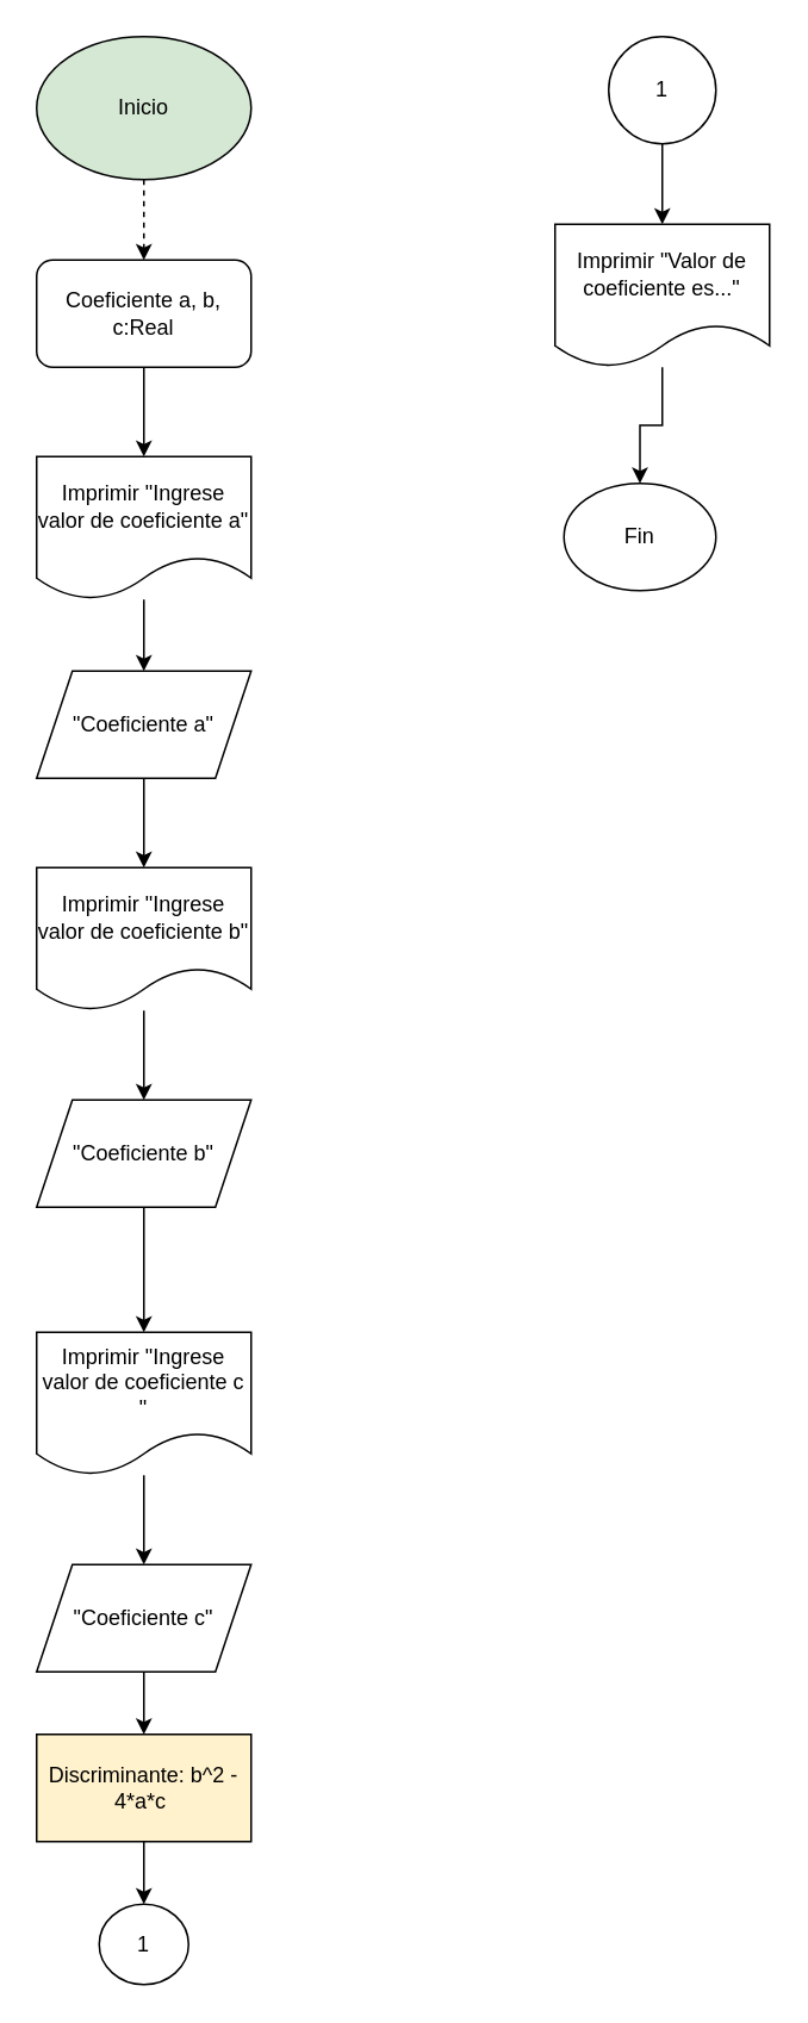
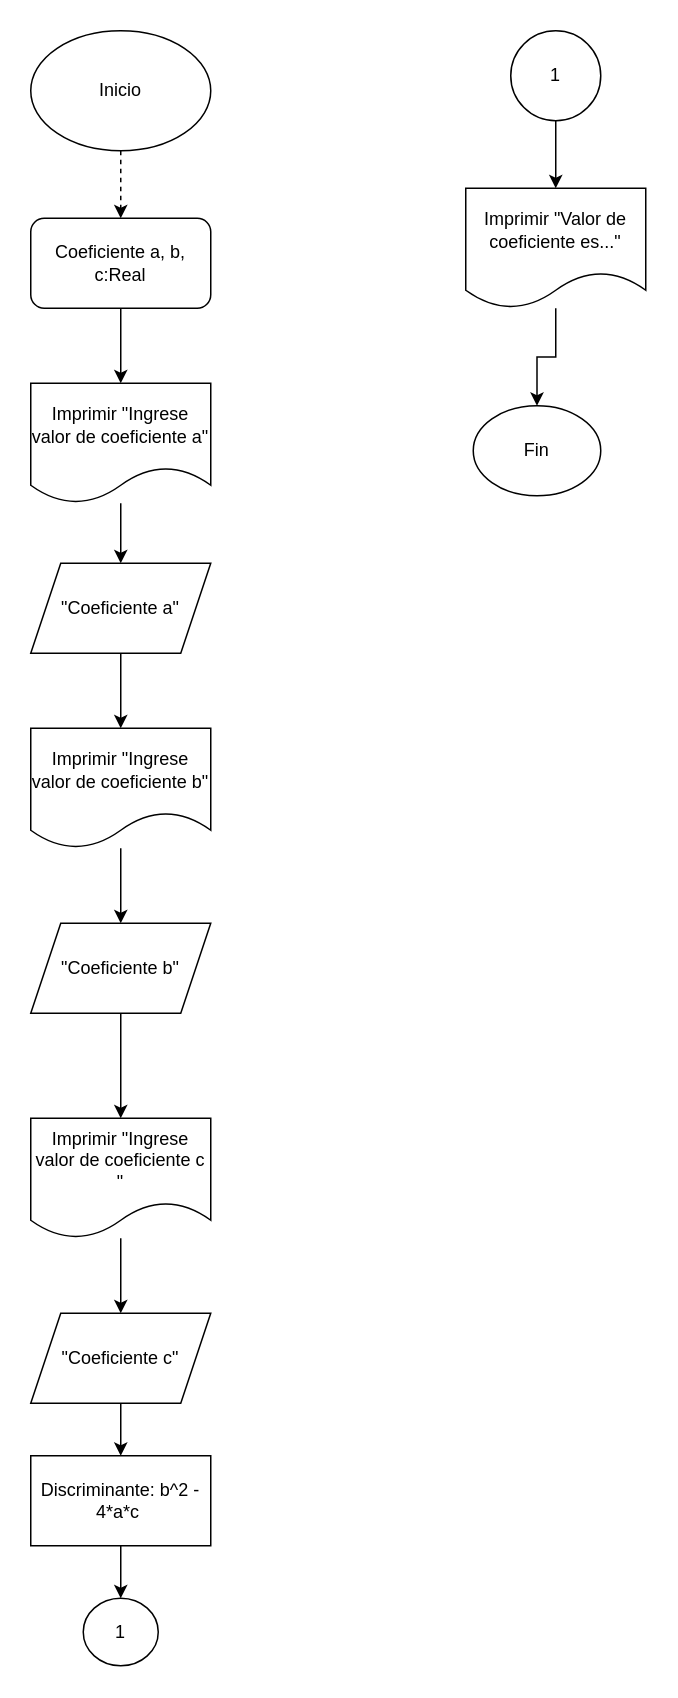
  <mxCell id="0" />
  <mxCell id="1" parent="0" />
  <mxCell id="2" value="" style="edgeStyle=orthogonalEdgeStyle;rounded=0;orthogonalLoop=1;jettySize=auto;html=1;dashed=1;" edge="1" parent="1" source="20" target="4"><mxGeometry relative="1" as="geometry"><mxPoint x="80" y="85" as="sourcePoint" /></mxGeometry></mxCell>
  <mxCell id="3" value="" style="edgeStyle=orthogonalEdgeStyle;rounded=0;orthogonalLoop=1;jettySize=auto;html=1;" edge="1" parent="1" source="4" target="6"><mxGeometry relative="1" as="geometry" /></mxCell>
  <mxCell id="4" value="Coeficiente a, b, c:Real" style="whiteSpace=wrap;html=1;rounded=1;" vertex="1" parent="1"><mxGeometry x="20" y="145" width="120" height="60" as="geometry" /></mxCell>
  <mxCell id="5" value="" style="edgeStyle=orthogonalEdgeStyle;rounded=0;orthogonalLoop=1;jettySize=auto;html=1;" edge="1" parent="1" source="6" target="8"><mxGeometry relative="1" as="geometry" /></mxCell>
  <mxCell id="6" value="Imprimir &quot;Ingrese valor de coeficiente a&quot;" style="shape=document;whiteSpace=wrap;html=1;boundedLbl=1;" vertex="1" parent="1"><mxGeometry x="20" y="255" width="120" height="80" as="geometry" /></mxCell>
  <mxCell id="7" value="" style="edgeStyle=orthogonalEdgeStyle;rounded=0;orthogonalLoop=1;jettySize=auto;html=1;" edge="1" parent="1" source="8" target="10"><mxGeometry relative="1" as="geometry" /></mxCell>
  <mxCell id="8" value="&lt;div&gt;&quot;Coeficiente a&quot;&lt;/div&gt;" style="shape=parallelogram;perimeter=parallelogramPerimeter;whiteSpace=wrap;html=1;fixedSize=1;" vertex="1" parent="1"><mxGeometry x="20" y="375" width="120" height="60" as="geometry" /></mxCell>
  <mxCell id="9" value="" style="edgeStyle=orthogonalEdgeStyle;rounded=0;orthogonalLoop=1;jettySize=auto;html=1;" edge="1" parent="1" source="10" target="12"><mxGeometry relative="1" as="geometry" /></mxCell>
  <mxCell id="10" value="Imprimir &quot;Ingrese valor de coeficiente b&quot;" style="shape=document;whiteSpace=wrap;html=1;boundedLbl=1;" vertex="1" parent="1"><mxGeometry x="20" y="485" width="120" height="80" as="geometry" /></mxCell>
  <mxCell id="11" value="" style="edgeStyle=orthogonalEdgeStyle;rounded=0;orthogonalLoop=1;jettySize=auto;html=1;" edge="1" parent="1" source="12" target="14"><mxGeometry relative="1" as="geometry" /></mxCell>
  <mxCell id="12" value="&quot;Coeficiente b&quot;" style="shape=parallelogram;perimeter=parallelogramPerimeter;whiteSpace=wrap;html=1;fixedSize=1;" vertex="1" parent="1"><mxGeometry x="20" y="615" width="120" height="60" as="geometry" /></mxCell>
  <mxCell id="13" value="" style="edgeStyle=orthogonalEdgeStyle;rounded=0;orthogonalLoop=1;jettySize=auto;html=1;" edge="1" parent="1" source="14" target="16"><mxGeometry relative="1" as="geometry" /></mxCell>
  <mxCell id="14" value="Imprimir &quot;Ingrese valor de coeficiente c&lt;div&gt;&quot;&lt;/div&gt;" style="shape=document;whiteSpace=wrap;html=1;boundedLbl=1;" vertex="1" parent="1"><mxGeometry x="20" y="745" width="120" height="80" as="geometry" /></mxCell>
  <mxCell id="15" value="" style="edgeStyle=orthogonalEdgeStyle;rounded=0;orthogonalLoop=1;jettySize=auto;html=1;" edge="1" parent="1" source="16" target="18"><mxGeometry relative="1" as="geometry" /></mxCell>
  <mxCell id="16" value="&quot;Coeficiente c&quot;" style="shape=parallelogram;perimeter=parallelogramPerimeter;whiteSpace=wrap;html=1;fixedSize=1;" vertex="1" parent="1"><mxGeometry x="20" y="875" width="120" height="60" as="geometry" /></mxCell>
  <mxCell id="17" value="" style="edgeStyle=orthogonalEdgeStyle;rounded=0;orthogonalLoop=1;jettySize=auto;html=1;" edge="1" parent="1" source="18" target="21"><mxGeometry relative="1" as="geometry" /></mxCell>
- <mxCell id="18" value="Discriminante: b^2 - 4*a*c&amp;nbsp;" style="whiteSpace=wrap;html=1;fillColor=#fff2cc;" vertex="1" parent="1"><mxGeometry x="20" y="970" width="120" height="60" as="geometry" /></mxCell>
+ <mxCell id="18" value="Discriminante: b^2 - 4*a*c&amp;nbsp;" style="whiteSpace=wrap;html=1;" vertex="1" parent="1"><mxGeometry x="20" y="970" width="120" height="60" as="geometry" /></mxCell>
  <mxCell id="19" value="" style="edgeStyle=orthogonalEdgeStyle;rounded=0;orthogonalLoop=1;jettySize=auto;html=1;" edge="1" parent="1" target="20"><mxGeometry relative="1" as="geometry"><mxPoint x="80" y="85" as="sourcePoint" /><mxPoint x="80" y="145" as="targetPoint" /></mxGeometry></mxCell>
- <mxCell id="20" value="Inicio" style="ellipse;whiteSpace=wrap;html=1;fillColor=#d5e8d4;" vertex="1" parent="1"><mxGeometry x="20" y="20" width="120" height="80" as="geometry" /></mxCell>
+ <mxCell id="20" value="Inicio" style="ellipse;whiteSpace=wrap;html=1;" vertex="1" parent="1"><mxGeometry x="20" y="20" width="120" height="80" as="geometry" /></mxCell>
  <mxCell id="21" value="1" style="ellipse;whiteSpace=wrap;html=1;" vertex="1" parent="1"><mxGeometry x="55" y="1065" width="50" height="45" as="geometry" /></mxCell>
  <mxCell id="22" value="" style="edgeStyle=orthogonalEdgeStyle;rounded=0;orthogonalLoop=1;jettySize=auto;html=1;" edge="1" parent="1" source="23" target="25"><mxGeometry relative="1" as="geometry" /></mxCell>
  <mxCell id="23" value="1" style="ellipse;whiteSpace=wrap;html=1;aspect=fixed;" vertex="1" parent="1"><mxGeometry x="340" y="20" width="60" height="60" as="geometry" /></mxCell>
  <mxCell id="24" value="" style="edgeStyle=orthogonalEdgeStyle;rounded=0;orthogonalLoop=1;jettySize=auto;html=1;" edge="1" parent="1" source="25" target="26"><mxGeometry relative="1" as="geometry" /></mxCell>
  <mxCell id="25" value="Imprimir &quot;Valor de coeficiente es...&quot;" style="shape=document;whiteSpace=wrap;html=1;boundedLbl=1;" vertex="1" parent="1"><mxGeometry x="310" y="125" width="120" height="80" as="geometry" /></mxCell>
  <mxCell id="26" value="Fin" style="ellipse;whiteSpace=wrap;html=1;" vertex="1" parent="1"><mxGeometry x="315" y="270" width="85" height="60" as="geometry" /></mxCell>
